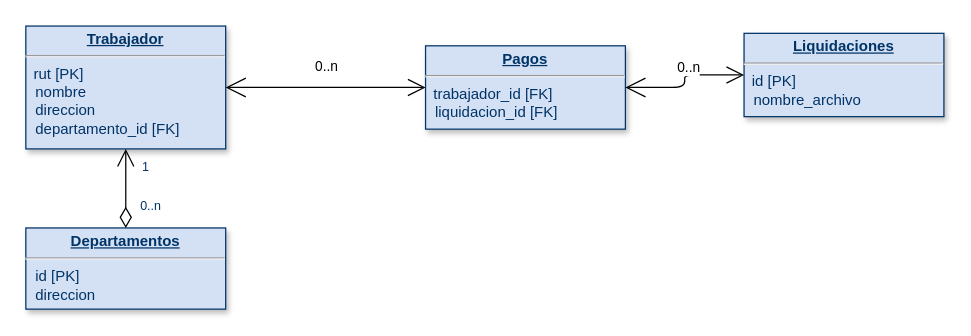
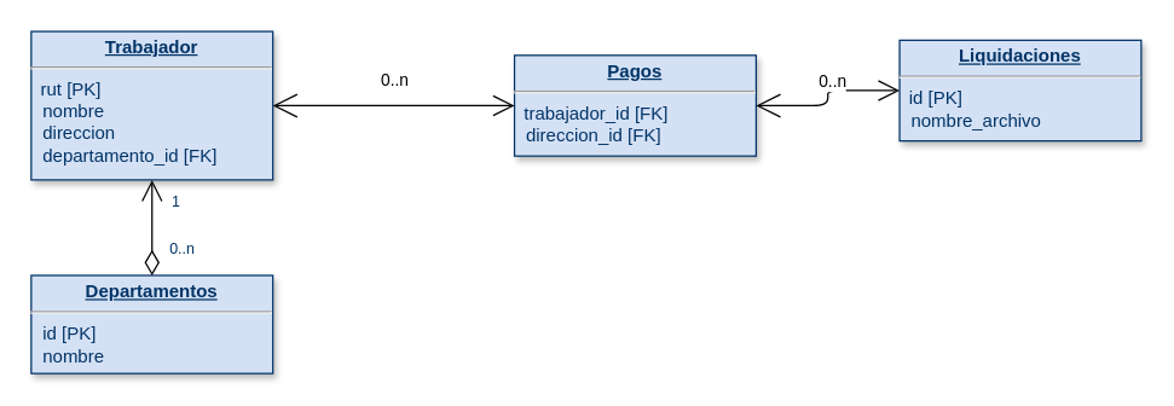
  <mxCell id="0" />
  <mxCell id="1" parent="0" />
- <mxCell id="2" value="&lt;p style=&quot;margin: 0px ; margin-top: 4px ; text-align: center ; text-decoration: underline&quot;&gt;&lt;strong&gt;Departamentos&lt;br&gt;&lt;/strong&gt;&lt;/p&gt;&lt;hr&gt;&lt;p style=&quot;margin: 0px ; margin-left: 8px&quot;&gt;id [PK]&lt;/p&gt;&lt;p style=&quot;margin: 0px ; margin-left: 8px&quot;&gt;direccion&lt;br&gt;&lt;/p&gt;" style="verticalAlign=top;align=left;overflow=fill;fontSize=12;fontFamily=Helvetica;html=1;strokeColor=#003366;shadow=1;fillColor=#D4E1F5;fontColor=#003366" parent="1" vertex="1"><mxGeometry x="20" y="182" width="160" height="65" as="geometry" /></mxCell>
+ <mxCell id="2" value="&lt;p style=&quot;margin: 0px ; margin-top: 4px ; text-align: center ; text-decoration: underline&quot;&gt;&lt;strong&gt;Departamentos&lt;br&gt;&lt;/strong&gt;&lt;/p&gt;&lt;hr&gt;&lt;p style=&quot;margin: 0px ; margin-left: 8px&quot;&gt;id [PK]&lt;/p&gt;&lt;p style=&quot;margin: 0px ; margin-left: 8px&quot;&gt;nombre&lt;br&gt;&lt;/p&gt;" style="verticalAlign=top;align=left;overflow=fill;fontSize=12;fontFamily=Helvetica;html=1;strokeColor=#003366;shadow=1;fillColor=#D4E1F5;fontColor=#003366" parent="1" vertex="1"><mxGeometry x="20" y="182" width="160" height="65" as="geometry" /></mxCell>
  <mxCell id="3" value="&lt;p style=&quot;margin: 0px ; margin-top: 4px ; text-align: center ; text-decoration: underline&quot;&gt;&lt;strong&gt;Trabajador&lt;br&gt;&lt;/strong&gt;&lt;/p&gt;&lt;hr&gt;&amp;nbsp; rut [PK]&lt;br&gt;&lt;p style=&quot;margin: 0px ; margin-left: 8px&quot;&gt;nombre&lt;br&gt;&lt;/p&gt;&lt;p style=&quot;margin: 0px ; margin-left: 8px&quot;&gt;direccion&lt;/p&gt;&lt;p style=&quot;margin: 0px ; margin-left: 8px&quot;&gt;departamento_id [FK]&lt;br&gt;&lt;/p&gt;" style="verticalAlign=top;align=left;overflow=fill;fontSize=12;fontFamily=Helvetica;html=1;strokeColor=#003366;shadow=1;fillColor=#D4E1F5;fontColor=#003366" parent="1" vertex="1"><mxGeometry x="20" y="20.36" width="160" height="98.36" as="geometry" /></mxCell>
  <mxCell id="4" value="" style="endArrow=open;endSize=12;startArrow=diamondThin;startSize=14;startFill=0;edgeStyle=orthogonalEdgeStyle;entryX=0.5;entryY=1;entryDx=0;entryDy=0;exitX=0.5;exitY=0;exitDx=0;exitDy=0;" parent="1" source="2" target="3" edge="1"><mxGeometry x="620" y="260" as="geometry"><mxPoint x="80" y="152" as="sourcePoint" /><mxPoint x="70" y="142" as="targetPoint" /></mxGeometry></mxCell>
  <mxCell id="5" value="0..n" style="resizable=0;align=left;verticalAlign=top;labelBackgroundColor=#ffffff;fontSize=10;strokeColor=#003366;shadow=1;fillColor=#D4E1F5;fontColor=#003366" parent="4" connectable="0" vertex="1"><mxGeometry x="-1" relative="1" as="geometry"><mxPoint x="10" y="-30" as="offset" /></mxGeometry></mxCell>
  <mxCell id="6" value="1" style="resizable=0;align=right;verticalAlign=top;labelBackgroundColor=#ffffff;fontSize=10;strokeColor=#003366;shadow=1;fillColor=#D4E1F5;fontColor=#003366" parent="4" connectable="0" vertex="1"><mxGeometry x="1" relative="1" as="geometry"><mxPoint x="20" y="2.0" as="offset" /></mxGeometry></mxCell>
  <mxCell id="7" value="&lt;p style=&quot;margin: 0px ; margin-top: 4px ; text-align: center ; text-decoration: underline&quot;&gt;&lt;strong&gt;Liquidaciones&lt;br&gt;&lt;/strong&gt;&lt;/p&gt;&lt;hr&gt;&amp;nbsp; id [PK]&lt;br&gt;&lt;p style=&quot;margin: 0px ; margin-left: 8px&quot;&gt;nombre_archivo&lt;br&gt;&lt;/p&gt;" style="verticalAlign=top;align=left;overflow=fill;fontSize=12;fontFamily=Helvetica;html=1;strokeColor=#003366;shadow=1;fillColor=#D4E1F5;fontColor=#003366" parent="1" vertex="1"><mxGeometry x="595" y="26.18" width="160" height="66.72" as="geometry" /></mxCell>
- <mxCell id="8" value="&lt;p style=&quot;margin: 0px ; margin-top: 4px ; text-align: center ; text-decoration: underline&quot;&gt;&lt;strong&gt;Pagos&lt;br&gt;&lt;/strong&gt;&lt;/p&gt;&lt;hr&gt;&amp;nbsp; trabajador_id [FK]&lt;br&gt;&lt;p style=&quot;margin: 0px ; margin-left: 8px&quot;&gt;liquidacion_id [FK]&lt;br&gt;&lt;/p&gt;" style="verticalAlign=top;align=left;overflow=fill;fontSize=12;fontFamily=Helvetica;html=1;strokeColor=#003366;shadow=1;fillColor=#D4E1F5;fontColor=#003366" parent="1" vertex="1"><mxGeometry x="340" y="36.18" width="160" height="66.72" as="geometry" /></mxCell>
+ <mxCell id="8" value="&lt;p style=&quot;margin: 0px ; margin-top: 4px ; text-align: center ; text-decoration: underline&quot;&gt;&lt;strong&gt;Pagos&lt;br&gt;&lt;/strong&gt;&lt;/p&gt;&lt;hr&gt;&amp;nbsp; trabajador_id [FK]&lt;br&gt;&lt;p style=&quot;margin: 0px ; margin-left: 8px&quot;&gt;direccion_id [FK]&lt;br&gt;&lt;/p&gt;" style="verticalAlign=top;align=left;overflow=fill;fontSize=12;fontFamily=Helvetica;html=1;strokeColor=#003366;shadow=1;fillColor=#D4E1F5;fontColor=#003366" parent="1" vertex="1"><mxGeometry x="340" y="36.18" width="160" height="66.72" as="geometry" /></mxCell>
  <mxCell id="9" value="" style="endArrow=open;html=1;endSize=12;startArrow=open;startSize=14;startFill=0;edgeStyle=orthogonalEdgeStyle;entryX=0;entryY=0.5;entryDx=0;entryDy=0;exitX=1;exitY=0.5;exitDx=0;exitDy=0;" parent="1" source="3" target="8" edge="1"><mxGeometry relative="1" as="geometry"><mxPoint x="210" y="92" as="sourcePoint" /><mxPoint x="300" y="72" as="targetPoint" /></mxGeometry></mxCell>
  <mxCell id="10" value="0..n" style="edgeLabel;resizable=0;html=1;align=left;verticalAlign=top;" parent="9" connectable="0" vertex="1"><mxGeometry x="-1" relative="1" as="geometry"><mxPoint x="70" y="-30" as="offset" /></mxGeometry></mxCell>
  <mxCell id="11" value="" style="endArrow=open;html=1;endSize=12;startArrow=open;startSize=14;startFill=0;edgeStyle=orthogonalEdgeStyle;exitX=1;exitY=0.5;exitDx=0;exitDy=0;entryX=0;entryY=0.5;entryDx=0;entryDy=0;" parent="1" source="8" target="7" edge="1"><mxGeometry relative="1" as="geometry"><mxPoint x="470" y="71" as="sourcePoint" /><mxPoint x="580" y="82" as="targetPoint" /></mxGeometry></mxCell>
  <mxCell id="12" value="0..n" style="edgeLabel;resizable=0;html=1;align=left;verticalAlign=top;" parent="11" connectable="0" vertex="1"><mxGeometry x="-1" relative="1" as="geometry"><mxPoint x="40" y="-28.68" as="offset" /></mxGeometry></mxCell>
